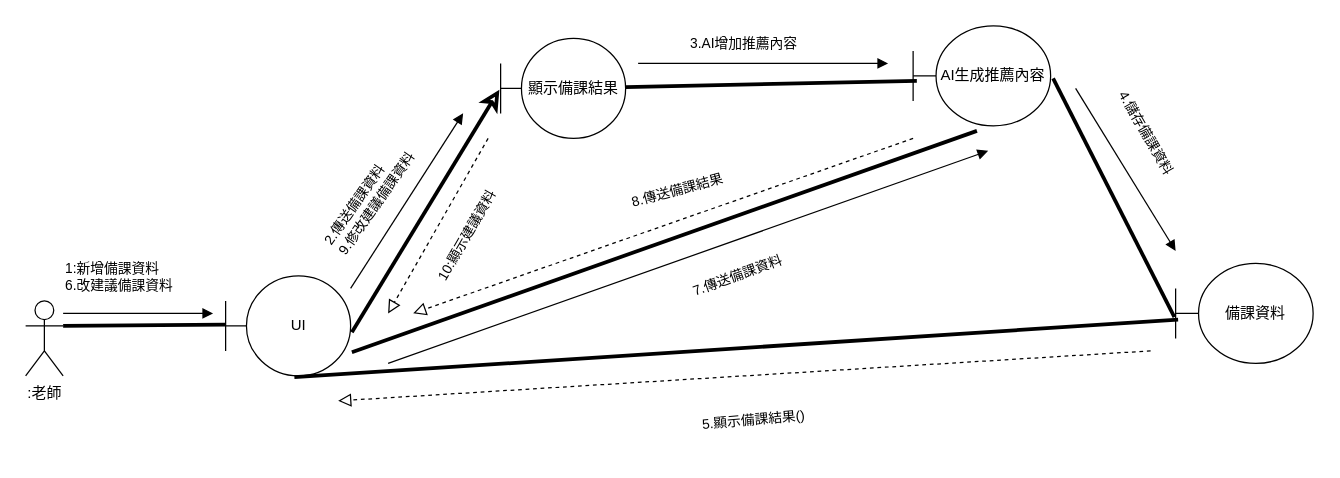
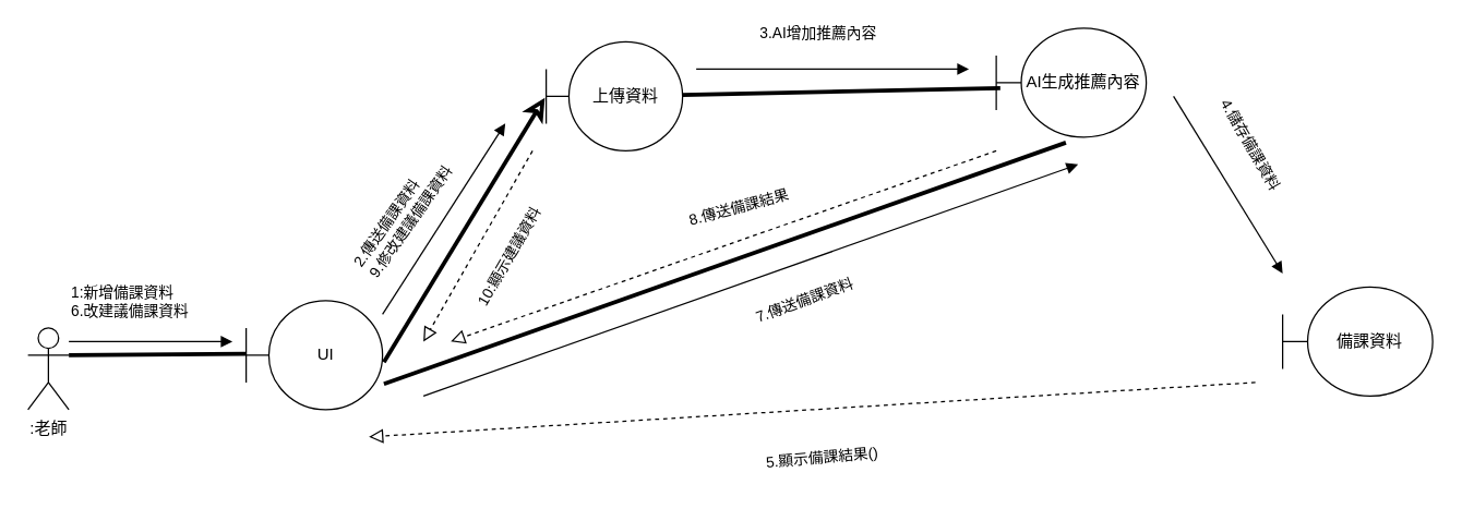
  <mxCell id="0" />
  <mxCell id="1" parent="0" />
  <mxCell id="2" value=":老師" style="shape=umlActor;verticalLabelPosition=bottom;verticalAlign=top;html=1;outlineConnect=0;" parent="1" vertex="1"><mxGeometry x="20" y="240" width="30" height="60" as="geometry" /></mxCell>
  <mxCell id="3" value="UI" style="shape=umlBoundary;whiteSpace=wrap;html=1;" parent="1" vertex="1"><mxGeometry x="180" y="220" width="100" height="80" as="geometry" /></mxCell>
- <mxCell id="4" value="顯示備課結果" style="shape=umlBoundary;whiteSpace=wrap;html=1;" parent="1" vertex="1"><mxGeometry x="400" y="30" width="100" height="80" as="geometry" /></mxCell>
+ <mxCell id="4" value="上傳資料" style="shape=umlBoundary;whiteSpace=wrap;html=1;" parent="1" vertex="1"><mxGeometry x="400" y="30" width="100" height="80" as="geometry" /></mxCell>
  <mxCell id="5" value="AI生成推薦內容" style="shape=umlBoundary;whiteSpace=wrap;html=1;" parent="1" vertex="1"><mxGeometry x="730" y="20" width="110" height="80" as="geometry" /></mxCell>
- <mxCell id="6" value="" style="endArrow=none;startArrow=none;endFill=0;startFill=0;endSize=8;html=1;verticalAlign=bottom;labelBackgroundColor=none;strokeWidth=3;rounded=0;exitX=0.55;exitY=1.013;exitDx=0;exitDy=0;exitPerimeter=0;entryX=0.018;entryY=0.563;entryDx=0;entryDy=0;entryPerimeter=0;" parent="1" source="3" target="24" edge="1"><mxGeometry width="160" relative="1" as="geometry"><mxPoint x="410" y="190.64" as="sourcePoint" /><mxPoint x="710" y="190" as="targetPoint" /></mxGeometry></mxCell>
  <mxCell id="7" value="" style="endArrow=none;startArrow=none;endFill=0;startFill=0;endSize=8;html=1;verticalAlign=bottom;labelBackgroundColor=none;strokeWidth=3;rounded=0;exitX=1;exitY=0.333;exitDx=0;exitDy=0;exitPerimeter=0;entryX=0;entryY=0.488;entryDx=0;entryDy=0;entryPerimeter=0;" parent="1" source="2" target="3" edge="1"><mxGeometry width="160" relative="1" as="geometry"><mxPoint x="0" y="280.64" as="sourcePoint" /><mxPoint x="300" y="280" as="targetPoint" /></mxGeometry></mxCell>
  <mxCell id="8" value="" style="endArrow=classic;startArrow=none;endFill=0;startFill=0;endSize=8;html=1;verticalAlign=bottom;labelBackgroundColor=none;strokeWidth=3;rounded=0;exitX=1.01;exitY=0.563;exitDx=0;exitDy=0;exitPerimeter=0;entryX=-0.01;entryY=0.513;entryDx=0;entryDy=0;entryPerimeter=0;" parent="1" source="3" target="4" edge="1"><mxGeometry width="160" relative="1" as="geometry"><mxPoint x="260" y="190.64" as="sourcePoint" /><mxPoint x="560" y="190" as="targetPoint" /></mxGeometry></mxCell>
  <mxCell id="9" value="" style="endArrow=none;startArrow=none;endFill=0;startFill=0;endSize=8;html=1;verticalAlign=bottom;labelBackgroundColor=none;strokeWidth=3;rounded=0;entryX=0.027;entryY=0.55;entryDx=0;entryDy=0;entryPerimeter=0;" parent="1" source="4" target="5" edge="1"><mxGeometry width="160" relative="1" as="geometry"><mxPoint x="360" y="200.64" as="sourcePoint" /><mxPoint x="660" y="200" as="targetPoint" /></mxGeometry></mxCell>
  <mxCell id="10" value="" style="endArrow=none;startArrow=none;endFill=0;startFill=0;endSize=8;html=1;verticalAlign=bottom;labelBackgroundColor=none;strokeWidth=3;rounded=0;exitX=1.01;exitY=0.763;exitDx=0;exitDy=0;exitPerimeter=0;entryX=0.464;entryY=1.05;entryDx=0;entryDy=0;entryPerimeter=0;" parent="1" source="3" target="5" edge="1"><mxGeometry width="160" relative="1" as="geometry"><mxPoint x="340" y="220.64" as="sourcePoint" /><mxPoint x="640" y="220" as="targetPoint" /></mxGeometry></mxCell>
- <mxCell id="11" value="" style="endArrow=none;startArrow=none;endFill=0;startFill=0;endSize=8;html=1;verticalAlign=bottom;labelBackgroundColor=none;strokeWidth=3;rounded=0;entryX=-0.009;entryY=0.538;entryDx=0;entryDy=0;entryPerimeter=0;exitX=1.018;exitY=0.525;exitDx=0;exitDy=0;exitPerimeter=0;" parent="1" source="5" target="24" edge="1"><mxGeometry width="160" relative="1" as="geometry"><mxPoint x="570" y="170.64" as="sourcePoint" /><mxPoint x="870" y="170" as="targetPoint" /></mxGeometry></mxCell>
  <mxCell id="12" value="" style="html=1;verticalAlign=bottom;labelBackgroundColor=none;endArrow=block;endFill=1;rounded=0;" parent="1" edge="1"><mxGeometry width="160" relative="1" as="geometry"><mxPoint x="50" y="250" as="sourcePoint" /><mxPoint x="170" y="250" as="targetPoint" /></mxGeometry></mxCell>
  <mxCell id="13" value="" style="html=1;verticalAlign=bottom;labelBackgroundColor=none;endArrow=block;endFill=1;rounded=0;" parent="1" edge="1"><mxGeometry width="160" relative="1" as="geometry"><mxPoint x="510" y="50" as="sourcePoint" /><mxPoint x="710" y="50" as="targetPoint" /></mxGeometry></mxCell>
  <mxCell id="14" value="&lt;span style=&quot;color: rgb(0, 0, 0); font-family: Helvetica; font-size: 11px; font-style: normal; font-variant-ligatures: normal; font-variant-caps: normal; font-weight: 400; letter-spacing: normal; orphans: 2; text-align: center; text-indent: 0px; text-transform: none; widows: 2; word-spacing: 0px; -webkit-text-stroke-width: 0px; white-space: nowrap; background-color: rgb(255, 255, 255); text-decoration-thickness: initial; text-decoration-style: initial; text-decoration-color: initial; display: inline !important; float: none;&quot;&gt;1:新增備課資料&lt;br&gt;6.改建議備課資料&lt;br&gt;&lt;/span&gt;" style="text;whiteSpace=wrap;html=1;rotation=0;" parent="1" vertex="1"><mxGeometry x="50" y="200" width="120" height="40" as="geometry" /></mxCell>
  <mxCell id="15" value="" style="html=1;verticalAlign=bottom;labelBackgroundColor=none;endArrow=block;endFill=1;rounded=0;" parent="1" edge="1"><mxGeometry width="160" relative="1" as="geometry"><mxPoint x="310" y="290" as="sourcePoint" /><mxPoint x="790" y="120" as="targetPoint" /></mxGeometry></mxCell>
  <mxCell id="16" value="" style="html=1;verticalAlign=bottom;labelBackgroundColor=none;endArrow=block;endFill=1;rounded=0;" parent="1" edge="1"><mxGeometry width="160" relative="1" as="geometry"><mxPoint x="280" y="230" as="sourcePoint" /><mxPoint x="370" y="90" as="targetPoint" /></mxGeometry></mxCell>
  <mxCell id="17" value="&lt;span style=&quot;color: rgb(0, 0, 0); font-family: Helvetica; font-size: 11px; font-style: normal; font-variant-ligatures: normal; font-variant-caps: normal; font-weight: 400; letter-spacing: normal; orphans: 2; text-align: center; text-indent: 0px; text-transform: none; widows: 2; word-spacing: 0px; -webkit-text-stroke-width: 0px; white-space: nowrap; background-color: rgb(255, 255, 255); text-decoration-thickness: initial; text-decoration-style: initial; text-decoration-color: initial; display: inline !important; float: none;&quot;&gt;2.傳送備課資料&lt;br&gt;9.修改建議備課資料&lt;br&gt;&lt;/span&gt;" style="text;whiteSpace=wrap;html=1;rotation=-55;" parent="1" vertex="1"><mxGeometry x="240" y="130" width="120" height="40" as="geometry" /></mxCell>
- <mxCell id="18" value="&lt;span style=&quot;color: rgb(0, 0, 0); font-family: Helvetica; font-size: 11px; font-style: normal; font-variant-ligatures: normal; font-variant-caps: normal; font-weight: 400; letter-spacing: normal; orphans: 2; text-align: center; text-indent: 0px; text-transform: none; widows: 2; word-spacing: 0px; -webkit-text-stroke-width: 0px; background-color: rgb(255, 255, 255); text-decoration-thickness: initial; text-decoration-style: initial; text-decoration-color: initial; float: none; display: inline !important;&quot;&gt;3.AI增加推薦內容&lt;/span&gt;" style="text;whiteSpace=wrap;html=1;" parent="1" vertex="1"><mxGeometry x="550" y="20" width="120" height="40" as="geometry" /></mxCell>
+ <mxCell id="18" value="&lt;span style=&quot;color: rgb(0, 0, 0); font-family: Helvetica; font-size: 11px; font-style: normal; font-variant-ligatures: normal; font-variant-caps: normal; font-weight: 400; letter-spacing: normal; orphans: 2; text-align: center; text-indent: 0px; text-transform: none; widows: 2; word-spacing: 0px; -webkit-text-stroke-width: 0px; background-color: rgb(255, 255, 255); text-decoration-thickness: initial; text-decoration-style: initial; text-decoration-color: initial; float: none; display: inline !important;&quot;&gt;3.AI增加推薦內容&lt;/span&gt;" style="text;whiteSpace=wrap;html=1;" parent="1" vertex="1"><mxGeometry x="555" y="10" width="120" height="40" as="geometry" /></mxCell>
  <mxCell id="19" value="&lt;span style=&quot;color: rgb(0, 0, 0); font-family: Helvetica; font-size: 11px; font-style: normal; font-variant-ligatures: normal; font-variant-caps: normal; font-weight: 400; letter-spacing: normal; orphans: 2; text-align: center; text-indent: 0px; text-transform: none; widows: 2; word-spacing: 0px; -webkit-text-stroke-width: 0px; background-color: rgb(255, 255, 255); text-decoration-thickness: initial; text-decoration-style: initial; text-decoration-color: initial; float: none; display: inline !important;&quot;&gt;4.儲存備課資料&lt;/span&gt;" style="text;whiteSpace=wrap;html=1;rotation=60;" parent="1" vertex="1"><mxGeometry x="860" y="100" width="110" height="50" as="geometry" /></mxCell>
  <mxCell id="20" value="&lt;span style=&quot;color: rgb(0, 0, 0); font-family: Helvetica; font-size: 11px; font-style: normal; font-variant-ligatures: normal; font-variant-caps: normal; font-weight: 400; letter-spacing: normal; orphans: 2; text-align: center; text-indent: 0px; text-transform: none; widows: 2; word-spacing: 0px; -webkit-text-stroke-width: 0px; background-color: rgb(255, 255, 255); text-decoration-thickness: initial; text-decoration-style: initial; text-decoration-color: initial; float: none; display: inline !important;&quot;&gt;5.顯示備課結果()&lt;/span&gt;" style="text;whiteSpace=wrap;html=1;rotation=-5;" parent="1" vertex="1"><mxGeometry x="560" y="320" width="120" height="40" as="geometry" /></mxCell>
  <mxCell id="21" value="&#10;&lt;span style=&quot;color: rgb(0, 0, 0); font-family: Helvetica; font-size: 11px; font-style: normal; font-variant-ligatures: normal; font-variant-caps: normal; font-weight: 400; letter-spacing: normal; orphans: 2; text-align: center; text-indent: 0px; text-transform: none; widows: 2; word-spacing: 0px; -webkit-text-stroke-width: 0px; background-color: rgb(255, 255, 255); text-decoration-thickness: initial; text-decoration-style: initial; text-decoration-color: initial; float: none; display: inline !important;&quot;&gt;8.傳送備課結果&lt;/span&gt;&#10;&#10;" style="text;whiteSpace=wrap;html=1;rotation=-15;" parent="1" vertex="1"><mxGeometry x="500" y="120" width="110" height="40" as="geometry" /></mxCell>
  <mxCell id="22" value="&lt;span style=&quot;color: rgb(0, 0, 0); font-family: Helvetica; font-size: 11px; font-style: normal; font-variant-ligatures: normal; font-variant-caps: normal; font-weight: 400; letter-spacing: normal; orphans: 2; text-align: center; text-indent: 0px; text-transform: none; widows: 2; word-spacing: 0px; -webkit-text-stroke-width: 0px; background-color: rgb(255, 255, 255); text-decoration-thickness: initial; text-decoration-style: initial; text-decoration-color: initial; float: none; display: inline !important;&quot;&gt;7.傳送備課資料&lt;/span&gt;" style="text;whiteSpace=wrap;html=1;rotation=-20;" parent="1" vertex="1"><mxGeometry x="550" y="200" width="110" height="30" as="geometry" /></mxCell>
  <mxCell id="23" value="&lt;span style=&quot;color: rgb(0, 0, 0); font-family: Helvetica; font-size: 11px; font-style: normal; font-variant-ligatures: normal; font-variant-caps: normal; font-weight: 400; letter-spacing: normal; orphans: 2; text-align: center; text-indent: 0px; text-transform: none; widows: 2; word-spacing: 0px; -webkit-text-stroke-width: 0px; background-color: rgb(255, 255, 255); text-decoration-thickness: initial; text-decoration-style: initial; text-decoration-color: initial; float: none; display: inline !important;&quot;&gt;10:顯示建議資料&lt;/span&gt;" style="text;whiteSpace=wrap;html=1;rotation=-60;" parent="1" vertex="1"><mxGeometry x="330" y="160" width="110" height="40" as="geometry" /></mxCell>
  <mxCell id="24" value="備課資料" style="shape=umlBoundary;whiteSpace=wrap;html=1;" parent="1" vertex="1"><mxGeometry x="940" y="210" width="110" height="80" as="geometry" /></mxCell>
  <mxCell id="25" value="" style="html=1;verticalAlign=bottom;labelBackgroundColor=none;endArrow=block;endFill=1;rounded=0;" parent="1" edge="1"><mxGeometry width="160" relative="1" as="geometry"><mxPoint x="860" y="70" as="sourcePoint" /><mxPoint x="940" y="200" as="targetPoint" /></mxGeometry></mxCell>
  <mxCell id="26" value="" style="endArrow=block;startArrow=none;endFill=0;startFill=0;endSize=8;html=1;verticalAlign=bottom;dashed=1;labelBackgroundColor=none;rounded=0;" edge="1" parent="1"><mxGeometry width="160" relative="1" as="geometry"><mxPoint x="920" y="280" as="sourcePoint" /><mxPoint x="270" y="320" as="targetPoint" /></mxGeometry></mxCell>
  <mxCell id="27" value="" style="endArrow=block;startArrow=none;endFill=0;startFill=0;endSize=8;html=1;verticalAlign=bottom;dashed=1;labelBackgroundColor=none;rounded=0;" edge="1" parent="1"><mxGeometry width="160" relative="1" as="geometry"><mxPoint x="730" y="110" as="sourcePoint" /><mxPoint x="330" y="250" as="targetPoint" /></mxGeometry></mxCell>
  <mxCell id="28" value="" style="endArrow=block;startArrow=none;endFill=0;startFill=0;endSize=8;html=1;verticalAlign=bottom;dashed=1;labelBackgroundColor=none;rounded=0;" edge="1" parent="1"><mxGeometry width="160" relative="1" as="geometry"><mxPoint x="390" y="110" as="sourcePoint" /><mxPoint x="310" y="250" as="targetPoint" /></mxGeometry></mxCell>
